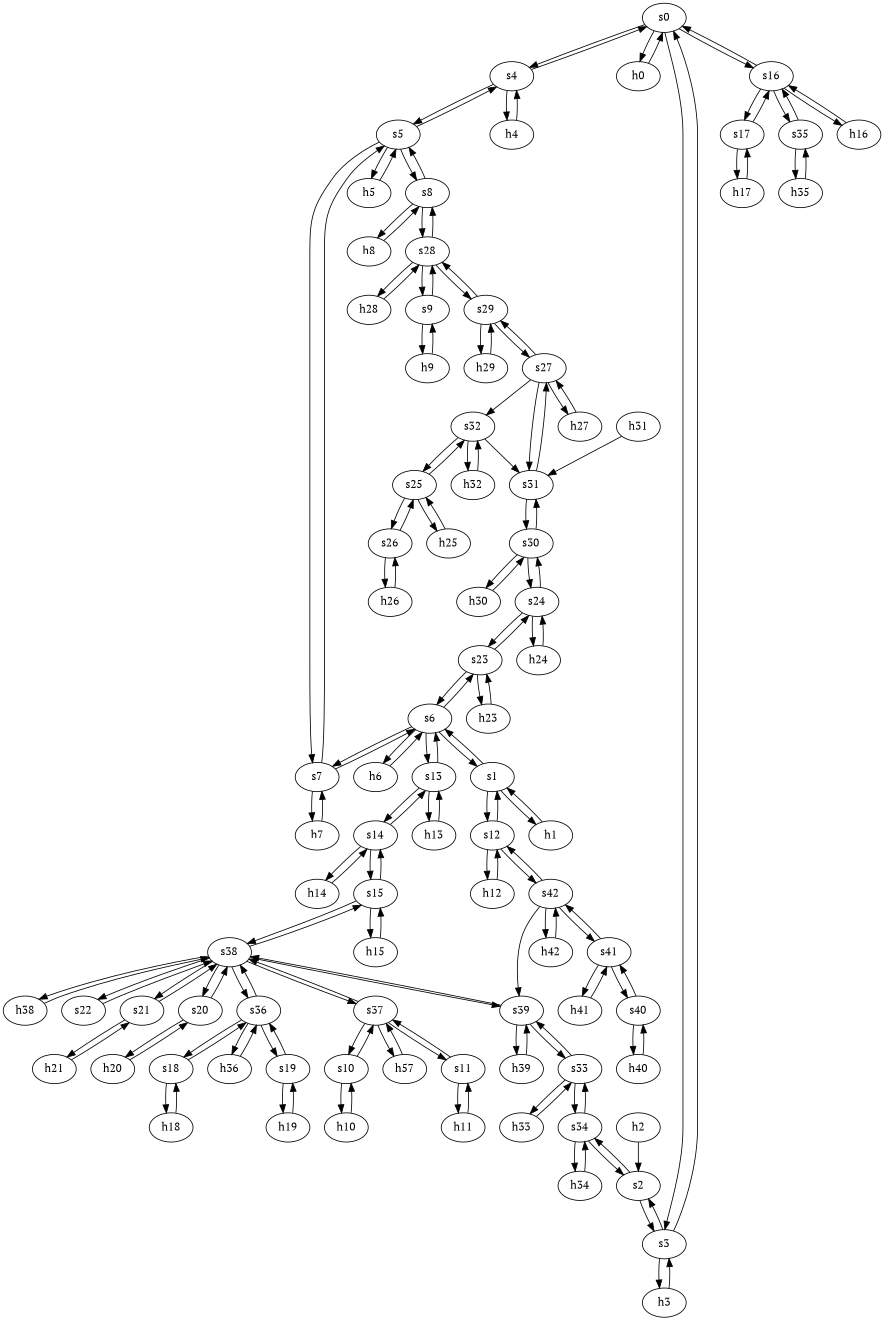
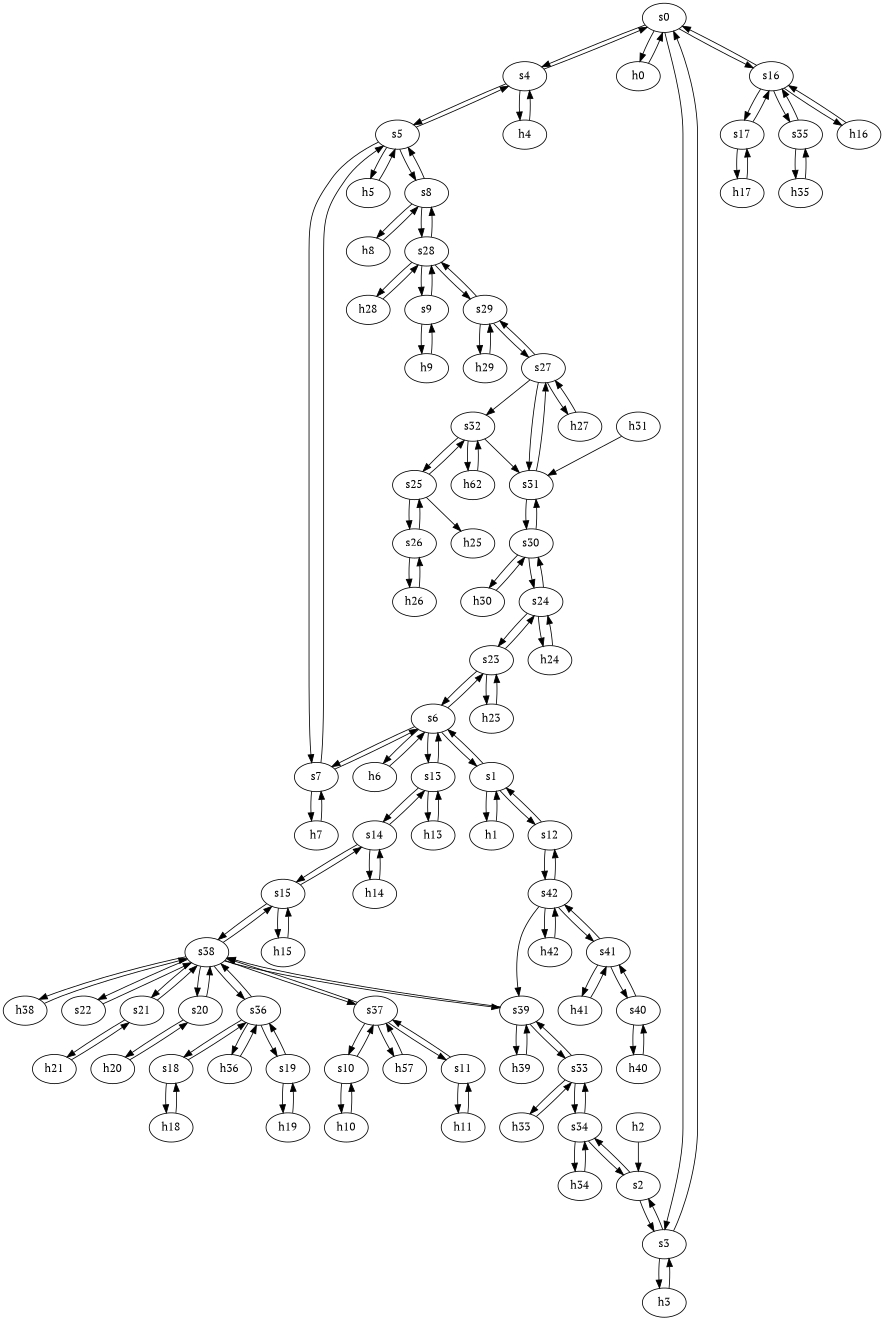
  strict digraph {
    fontname="PT Serif"
    node [fontname="PT Serif" type=switch]
    edge [capacity="1Gbps" cost=1 dst_port=1 fontname="PT Serif" src_port=1]
    s0
    s4
    h0 [ip="111.0.0.0" mac="00:00:00:00:0:0" type=host]
    s3
    s16
    s5
    h4 [ip="111.0.4.4" mac="00:00:00:00:4:4" type=host]
    s2
    h3 [ip="111.0.3.3" mac="00:00:00:00:3:3" type=host]
    s17
    s35
    h16 [ip="111.0.16.16" mac="00:00:00:00:16:16" type=host]
    s7
    h5 [ip="111.0.5.5" mac="00:00:00:00:5:5" type=host]
    s8
    s34
    h17 [ip="111.0.17.17" mac="00:00:00:00:17:17" type=host]
    h35 [ip="111.0.35.35" mac="00:00:00:00:35:35" type=host]
    h7 [ip="111.0.7.7" mac="00:00:00:00:7:7" type=host]
    s6
    s13
    s1
    h6 [ip="111.0.6.6" mac="00:00:00:00:6:6" type=host]
    s23
    h8 [ip="111.0.8.8" mac="00:00:00:00:8:8" type=host]
    s28
    s14
    h13 [ip="111.0.13.13" mac="00:00:00:00:13:13" type=host]
    s12
    h1 [ip="111.0.1.1" mac="00:00:00:00:1:1" type=host]
    s24
    h23 [ip="111.0.23.23" mac="00:00:00:00:23:23" type=host]
    h20 [ip="111.0.20.20" mac="00:00:00:00:20:20" type=host]
    s20
    s38
    s39
    s36
    s15
    s37
    h38 [ip="111.0.38.38" mac="00:00:00:00:38:38" type=host]
    s22
    s21
    s9
    s29
    h28 [ip="111.0.28.28" mac="00:00:00:00:28:28" type=host]
    h41 [ip="111.0.41.41" mac="00:00:00:00:41:41" type=host]
    s41
    s40
    s42
    h40 [ip="111.0.40.40" mac="00:00:00:00:40:40" type=host]
    h42 [ip="111.0.42.42" mac="00:00:00:00:42:42" type=host]
    h24 [ip="111.0.24.24" mac="00:00:00:00:24:24" type=host]
    s30
    s31
    h30 [ip="111.0.30.30" mac="00:00:00:00:30:30" type=host]
-   h12 [ip="111.0.12.12" mac="00:00:00:00:12:12" type=host]
    h39 [ip="111.0.39.39" mac="00:00:00:00:39:39" type=host]
    s33
    h33 [ip="111.0.33.33" mac="00:00:00:00:33:33" type=host]
    h19 [ip="111.0.19.19" mac="00:00:00:00:19:19" type=host]
    s19
    s18
    h36 [ip="111.0.36.36" mac="00:00:00:00:36:36" type=host]
    h18 [ip="111.0.18.18" mac="00:00:00:00:18:18" type=host]
    h14 [ip="111.0.14.14" mac="00:00:00:00:14:14" type=host]
    h15 [ip="111.0.15.15" mac="00:00:00:00:15:15" type=host]
    s11
    h11 [ip="111.0.11.11" mac="00:00:00:00:11:11" type=host]
    s10
    n70 [ip="111.0.37.37" label=h57 mac="00:00:00:00:37:37" type=host]
    h10 [ip="111.0.10.10" mac="00:00:00:00:10:10" type=host]
    h21 [ip="111.0.21.21" mac="00:00:00:00:21:21" type=host]
    h9 [ip="111.0.9.9" mac="00:00:00:00:9:9" type=host]
    h2 [ip="111.0.2.2" mac="00:00:00:00:2:2" type=host]
    h34 [ip="111.0.34.34" mac="00:00:00:00:34:34" type=host]
    s27
    s32
-   h32 [ip="111.0.32.32" mac="00:00:00:00:32:32" type=host]
+   h32 [ip="111.0.32.32" mac="00:00:00:00:32:32" type=host label=h62]
    s25
    h31 [ip="111.0.31.31" mac="00:00:00:00:31:31" type=host]
    h27 [ip="111.0.27.27" mac="00:00:00:00:27:27" type=host]
    s26
    h25 [ip="111.0.25.25" mac="00:00:00:00:25:25" type=host]
    h29 [ip="111.0.29.29" mac="00:00:00:00:29:29" type=host]
    h26 [ip="111.0.26.26" mac="00:00:00:00:26:26" type=host]
    s0 -> s4 [dst_port=2 src_port=4]
    s0 -> h0
    s0 -> s3 [dst_port=2 src_port=3]
    s0 -> s16 [dst_port=2 src_port=2]
    s4 -> s0 [dst_port=4 src_port=2]
    s4 -> s5 [dst_port=2 src_port=3]
    s4 -> h4
    h0 -> s0
    s3 -> s0 [dst_port=3 src_port=2]
    s3 -> s2 [dst_port=3 src_port=3]
    s3 -> h3
    s16 -> s0 [dst_port=2 src_port=2]
    s16 -> s17 [dst_port=2 src_port=3]
    s16 -> s35 [dst_port=2 src_port=4]
    s16 -> h16
    s5 -> s4 [dst_port=3 src_port=2]
    s5 -> s7 [dst_port=2 src_port=4]
    s5 -> h5
    s5 -> s8 [dst_port=2 src_port=3]
    h4 -> s4
    s2 -> s3 [dst_port=3 src_port=3]
    s2 -> s34 [dst_port=2 src_port=2]
    h3 -> s3
    s17 -> s16 [dst_port=3 src_port=2]
    s17 -> h17
    s35 -> s16 [dst_port=4 src_port=2]
    s35 -> h35
    h16 -> s16
    s7 -> s5 [dst_port=4 src_port=2]
    s7 -> h7
    s7 -> s6 [dst_port=5 src_port=3]
    h5 -> s5
    s8 -> s5 [dst_port=3 src_port=2]
    s8 -> h8
    s8 -> s28 [dst_port=2 src_port=3]
    s34 -> s2 [dst_port=2 src_port=2]
    s34 -> s33 [dst_port=2 src_port=3]
    s34 -> h34
    h17 -> s17
    h35 -> s35
    h7 -> s7
    s6 -> s7 [dst_port=3 src_port=5]
    s6 -> s13 [dst_port=2 src_port=4]
    s6 -> s1 [dst_port=3 src_port=2]
    s6 -> h6
    s6 -> s23 [dst_port=2 src_port=3]
    s13 -> s6 [dst_port=4 src_port=2]
    s13 -> s14 [dst_port=2 src_port=3]
    s13 -> h13
    s1 -> s6 [dst_port=2 src_port=3]
    s1 -> s12 [dst_port=2 src_port=2]
    s1 -> h1
    h6 -> s6
    s23 -> s6 [dst_port=3 src_port=2]
    s23 -> s24 [dst_port=2 src_port=3]
    s23 -> h23
    h8 -> s8
    s28 -> s8 [dst_port=3 src_port=2]
    s28 -> s9 [dst_port=2 src_port=3]
    s28 -> s29 [dst_port=3 src_port=4]
    s28 -> h28
    s14 -> s13 [dst_port=3 src_port=2]
    s14 -> s15 [dst_port=2 src_port=3]
    s14 -> h14
    h13 -> s13
    s12 -> s1 [dst_port=2 src_port=2]
    s12 -> s42 [dst_port=2 src_port=3]
-   s12 -> h12
    h1 -> s1
    s24 -> s23 [dst_port=3 src_port=2]
    s24 -> h24
    s24 -> s30 [dst_port=2 src_port=3]
    h23 -> s23
    h20 -> s20
    s20 -> h20
    s20 -> s38 [dst_port=3 src_port=2]
    s38 -> s20 [dst_port=2 src_port=3]
    s38 -> s39 [dst_port=3 src_port=8]
    s38 -> s36 [dst_port=4 src_port=6]
    s38 -> s15 [dst_port=3 src_port=2]
    s38 -> s37 [dst_port=4 src_port=7]
    s38 -> h38
    s38 -> s22 [dst_port=2 src_port=5]
    s38 -> s21 [dst_port=2 src_port=4]
    s39 -> s38 [dst_port=8 src_port=3]
    s39 -> h39
    s39 -> s33 [dst_port=3 src_port=2]
    s36 -> s38 [dst_port=6 src_port=4]
    s36 -> s19 [dst_port=2 src_port=3]
    s36 -> s18 [dst_port=2 src_port=2]
    s36 -> h36
    s15 -> s14 [dst_port=3 src_port=2]
    s15 -> s38 [dst_port=2 src_port=3]
    s15 -> h15
    s37 -> s38 [dst_port=7 src_port=4]
    s37 -> s11 [dst_port=2 src_port=3]
    s37 -> s10 [dst_port=2 src_port=2]
    s37 -> n70
    h38 -> s38
    s22 -> s38 [dst_port=5 src_port=2]
    s21 -> s38 [dst_port=4 src_port=2]
    s21 -> h21
    s9 -> s28 [dst_port=3 src_port=2]
    s9 -> h9
    s29 -> s28 [dst_port=4 src_port=3]
    s29 -> s27 [dst_port=2 src_port=2]
    s29 -> h29
    h28 -> s28
    h41 -> s41
    s41 -> h41
    s41 -> s40 [dst_port=2 src_port=2]
    s41 -> s42 [dst_port=4 src_port=3]
    s40 -> s41 [dst_port=2 src_port=2]
    s40 -> h40
    s42 -> s12 [dst_port=3 src_port=2]
    s42 -> s39 [dst_port=4 src_port=3]
    s42 -> s41 [dst_port=3 src_port=4]
    s42 -> h42
    h40 -> s40
    h42 -> s42
    h24 -> s24
    s30 -> s24 [dst_port=3 src_port=2]
    s30 -> s31 [dst_port=3 src_port=3]
    s30 -> h30
    s31 -> s30 [dst_port=3 src_port=3]
    s31 -> s27 [dst_port=3 src_port=2]
    h30 -> s30
-   h12 -> s12
    h39 -> s39
    s33 -> s34 [dst_port=3 src_port=2]
    s33 -> s39 [dst_port=2 src_port=3]
    s33 -> h33
    h33 -> s33
    h19 -> s19
    s19 -> s36 [dst_port=3 src_port=2]
    s19 -> h19
    s18 -> s36 [dst_port=2 src_port=2]
    s18 -> h18
    h36 -> s36
    h18 -> s18
    h14 -> s14
    h15 -> s15
    s11 -> s37 [dst_port=3 src_port=2]
    s11 -> h11
    h11 -> s11
    s10 -> s37 [dst_port=2 src_port=2]
    s10 -> h10
    n70 -> s37
    h10 -> s10
    h21 -> s21
    h9 -> s9
    h2 -> s2
    h34 -> s34
    s27 -> s29 [dst_port=2 src_port=2]
    s27 -> s31 [dst_port=2 src_port=3]
    s27 -> s32 [dst_port=3 src_port=4]
    s27 -> h27
    s32 -> s31 [dst_port=4 src_port=3]
    s32 -> h32
    s32 -> s25 [dst_port=2 src_port=2]
    h32 -> s32
    s25 -> s32 [dst_port=2 src_port=2]
    s25 -> s26 [dst_port=2 src_port=3]
    s25 -> h25
    h31 -> s31
    h27 -> s27
    s26 -> s25 [dst_port=3 src_port=2]
    s26 -> h26
-   h25 -> s25
    h29 -> s29
    h26 -> s26
  }
